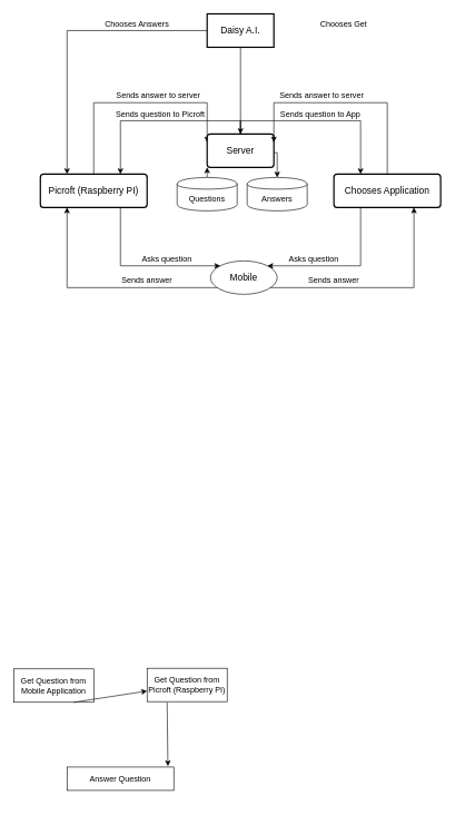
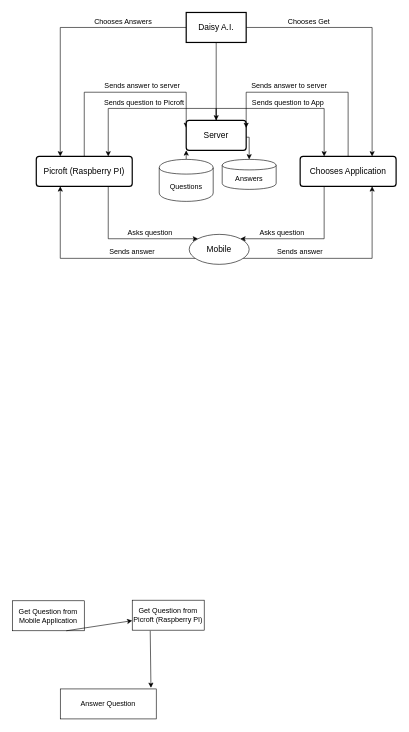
  <mxCell id="0" />
  <mxCell id="1" parent="0" />
  <mxCell id="2" value="" style="edgeStyle=orthogonalEdgeStyle;rounded=0;orthogonalLoop=1;jettySize=auto;html=1;entryX=0.75;entryY=1;entryDx=0;entryDy=0;" edge="1" parent="1" source="4" target="26"><mxGeometry relative="1" as="geometry"><mxPoint x="495" y="415" as="targetPoint" /><Array as="points"><mxPoint x="620" y="430" /></Array></mxGeometry></mxCell>
  <mxCell id="3" value="" style="edgeStyle=orthogonalEdgeStyle;rounded=0;orthogonalLoop=1;jettySize=auto;html=1;entryX=0.25;entryY=1;entryDx=0;entryDy=0;" edge="1" parent="1" source="4" target="7"><mxGeometry relative="1" as="geometry"><mxPoint x="235" y="415" as="targetPoint" /><Array as="points"><mxPoint x="100" y="430" /></Array></mxGeometry></mxCell>
  <mxCell id="4" value="&lt;font style=&quot;font-size: 14px&quot;&gt;Mobile&lt;/font&gt;" style="ellipse;whiteSpace=wrap;html=1;" vertex="1" parent="1"><mxGeometry x="315" y="390" width="100" height="50" as="geometry" /></mxCell>
  <mxCell id="5" value="" style="edgeStyle=orthogonalEdgeStyle;rounded=0;orthogonalLoop=1;jettySize=auto;html=1;entryX=0;entryY=0;entryDx=0;entryDy=0;" edge="1" parent="1" source="7" target="4"><mxGeometry relative="1" as="geometry"><mxPoint x="140" y="390" as="targetPoint" /><Array as="points"><mxPoint x="180" y="397" /></Array></mxGeometry></mxCell>
  <mxCell id="6" value="" style="edgeStyle=orthogonalEdgeStyle;rounded=0;orthogonalLoop=1;jettySize=auto;html=1;entryX=0;entryY=0.25;entryDx=0;entryDy=0;" edge="1" parent="1" source="7" target="11"><mxGeometry relative="1" as="geometry"><mxPoint x="140" y="180" as="targetPoint" /><Array as="points"><mxPoint x="140" y="153" /></Array></mxGeometry></mxCell>
  <mxCell id="7" value="Picroft (Raspberry PI)" style="strokeWidth=2;rounded=1;arcSize=10;whiteSpace=wrap;html=1;align=center;fontSize=14;" vertex="1" parent="1"><mxGeometry x="60" y="260" width="160" height="50" as="geometry" /></mxCell>
  <mxCell id="8" value="" style="edgeStyle=orthogonalEdgeStyle;rounded=0;orthogonalLoop=1;jettySize=auto;html=1;entryX=0.75;entryY=0;entryDx=0;entryDy=0;" edge="1" parent="1" source="11" target="7"><mxGeometry relative="1" as="geometry"><mxPoint x="230" y="165" as="targetPoint" /><Array as="points"><mxPoint x="180" y="180" /></Array></mxGeometry></mxCell>
  <mxCell id="9" value="" style="edgeStyle=orthogonalEdgeStyle;rounded=0;orthogonalLoop=1;jettySize=auto;html=1;entryX=0.25;entryY=0;entryDx=0;entryDy=0;" edge="1" parent="1" source="11" target="26"><mxGeometry relative="1" as="geometry"><mxPoint x="490" y="165" as="targetPoint" /><Array as="points"><mxPoint x="540" y="180" /></Array></mxGeometry></mxCell>
  <mxCell id="10" value="" style="edgeStyle=orthogonalEdgeStyle;rounded=0;orthogonalLoop=1;jettySize=auto;html=1;entryX=0.5;entryY=0;entryDx=0;entryDy=0;" edge="1" parent="1" source="11" target="18"><mxGeometry relative="1" as="geometry"><mxPoint x="360" y="270" as="targetPoint" /><Array as="points"><mxPoint x="390" y="228" /><mxPoint x="415" y="228" /></Array></mxGeometry></mxCell>
  <mxCell id="11" value="Server" style="strokeWidth=2;rounded=1;arcSize=10;whiteSpace=wrap;html=1;align=center;fontSize=14;" vertex="1" parent="1"><mxGeometry x="310" y="200" width="100" height="50" as="geometry" /></mxCell>
  <mxCell id="12" value="" style="edgeStyle=orthogonalEdgeStyle;rounded=0;orthogonalLoop=1;jettySize=auto;html=1;" edge="1" parent="1" source="15" target="11"><mxGeometry relative="1" as="geometry" /></mxCell>
  <mxCell id="13" value="" style="edgeStyle=orthogonalEdgeStyle;rounded=0;orthogonalLoop=1;jettySize=auto;html=1;" edge="1" parent="1" source="15"><mxGeometry relative="1" as="geometry"><mxPoint x="100" y="260" as="targetPoint" /><Array as="points"><mxPoint x="100" y="45" /><mxPoint x="100" y="260" /></Array></mxGeometry></mxCell>
+ <mxCell id="14" value="" style="edgeStyle=orthogonalEdgeStyle;rounded=0;orthogonalLoop=1;jettySize=auto;html=1;entryX=0.75;entryY=0;entryDx=0;entryDy=0;" edge="1" parent="1" source="15" target="26"><mxGeometry relative="1" as="geometry"><mxPoint x="490" y="45" as="targetPoint" /><Array as="points"><mxPoint x="620" y="45" /></Array></mxGeometry></mxCell>
  <mxCell id="15" value="Daisy A.I." style="strokeWidth=2;whiteSpace=wrap;html=1;align=center;fontSize=14;" vertex="1" parent="1"><mxGeometry x="310" y="20" width="100" height="50" as="geometry" /></mxCell>
  <mxCell id="16" value="" style="edgeStyle=orthogonalEdgeStyle;rounded=0;orthogonalLoop=1;jettySize=auto;html=1;" edge="1" parent="1" source="17" target="11"><mxGeometry relative="1" as="geometry"><Array as="points"><mxPoint x="310" y="228" /><mxPoint x="330" y="228" /></Array></mxGeometry></mxCell>
- <mxCell id="17" value="Questions" style="shape=cylinder;whiteSpace=wrap;html=1;boundedLbl=1;backgroundOutline=1;" vertex="1" parent="1"><mxGeometry x="265" y="265" width="90" height="50" as="geometry" /></mxCell>
+ <mxCell id="17" value="Questions" style="shape=cylinder;whiteSpace=wrap;html=1;boundedLbl=1;backgroundOutline=1;" vertex="1" parent="1"><mxGeometry x="265" y="265" width="90" height="70" as="geometry" /></mxCell>
  <mxCell id="18" value="Answers" style="shape=cylinder;whiteSpace=wrap;html=1;boundedLbl=1;backgroundOutline=1;" vertex="1" parent="1"><mxGeometry x="370" y="265" width="90" height="50" as="geometry" /></mxCell>
  <mxCell id="19" value="Get Question from Mobile Application" style="rounded=0;whiteSpace=wrap;html=1;" vertex="1" parent="1"><mxGeometry x="20" y="1001" width="120" height="50" as="geometry" /></mxCell>
  <mxCell id="20" value="Get Question from Picroft (Raspberry PI)" style="rounded=0;whiteSpace=wrap;html=1;" vertex="1" parent="1"><mxGeometry x="220" y="1000" width="120" height="50" as="geometry" /></mxCell>
- <mxCell id="21" value="Answer Question" style="rounded=0;whiteSpace=wrap;html=1;" vertex="1" parent="1"><mxGeometry x="100" y="1148" width="160" height="35" as="geometry" /></mxCell>
+ <mxCell id="21" value="Answer Question" style="rounded=0;whiteSpace=wrap;html=1;" vertex="1" parent="1"><mxGeometry x="100" y="1148" width="160" height="50" as="geometry" /></mxCell>
  <mxCell id="22" value="" style="endArrow=classic;html=1;exitX=0.75;exitY=1;exitDx=0;exitDy=0;" edge="1" parent="1" source="19" target="20"><mxGeometry width="50" height="50" relative="1" as="geometry"><mxPoint x="130" y="1052" as="sourcePoint" /><mxPoint x="131" y="1149" as="targetPoint" /></mxGeometry></mxCell>
  <mxCell id="23" value="" style="endArrow=classic;html=1;entryX=0.945;entryY=-0.038;entryDx=0;entryDy=0;entryPerimeter=0;" edge="1" parent="1" target="21"><mxGeometry width="50" height="50" relative="1" as="geometry"><mxPoint x="250" y="1051" as="sourcePoint" /><mxPoint x="250" y="1140" as="targetPoint" /></mxGeometry></mxCell>
  <mxCell id="24" value="" style="edgeStyle=orthogonalEdgeStyle;rounded=0;orthogonalLoop=1;jettySize=auto;html=1;entryX=1;entryY=0;entryDx=0;entryDy=0;" edge="1" parent="1" source="26" target="4"><mxGeometry relative="1" as="geometry"><mxPoint x="580" y="390" as="targetPoint" /><Array as="points"><mxPoint x="540" y="397" /></Array></mxGeometry></mxCell>
  <mxCell id="25" value="" style="edgeStyle=orthogonalEdgeStyle;rounded=0;orthogonalLoop=1;jettySize=auto;html=1;entryX=1;entryY=0.25;entryDx=0;entryDy=0;" edge="1" parent="1" source="26" target="11"><mxGeometry relative="1" as="geometry"><mxPoint x="580" y="180" as="targetPoint" /><Array as="points"><mxPoint x="580" y="153" /></Array></mxGeometry></mxCell>
  <mxCell id="26" value="Chooses Application" style="strokeWidth=2;rounded=1;arcSize=10;whiteSpace=wrap;html=1;align=center;fontSize=14;" vertex="1" parent="1"><mxGeometry x="500" y="260" width="160" height="50" as="geometry" /></mxCell>
  <mxCell id="27" value="Chooses Answers" style="text;html=1;strokeColor=none;fillColor=none;align=center;verticalAlign=middle;whiteSpace=wrap;rounded=0;" vertex="1" parent="1"><mxGeometry x="140" y="25" width="130" height="20" as="geometry" /></mxCell>
  <mxCell id="28" value="Chooses Get" style="text;html=1;strokeColor=none;fillColor=none;align=center;verticalAlign=middle;whiteSpace=wrap;rounded=0;" vertex="1" parent="1"><mxGeometry x="450" y="25" width="130" height="20" as="geometry" /></mxCell>
  <mxCell id="29" value="Sends question to Picroft" style="text;html=1;strokeColor=none;fillColor=none;align=center;verticalAlign=middle;whiteSpace=wrap;rounded=0;" vertex="1" parent="1"><mxGeometry x="170" y="160" width="140" height="20" as="geometry" /></mxCell>
  <mxCell id="30" value="Sends question to App" style="text;html=1;strokeColor=none;fillColor=none;align=center;verticalAlign=middle;whiteSpace=wrap;rounded=0;" vertex="1" parent="1"><mxGeometry x="410" y="161" width="140" height="20" as="geometry" /></mxCell>
  <mxCell id="31" value="Sends answer to server" style="text;html=1;strokeColor=none;fillColor=none;align=center;verticalAlign=middle;whiteSpace=wrap;rounded=0;" vertex="1" parent="1"><mxGeometry x="412" y="133" width="140" height="20" as="geometry" /></mxCell>
  <mxCell id="32" value="Sends answer to server" style="text;html=1;strokeColor=none;fillColor=none;align=center;verticalAlign=middle;whiteSpace=wrap;rounded=0;" vertex="1" parent="1"><mxGeometry x="167" y="133" width="140" height="20" as="geometry" /></mxCell>
  <mxCell id="33" value="Asks question" style="text;html=1;strokeColor=none;fillColor=none;align=center;verticalAlign=middle;whiteSpace=wrap;rounded=0;" vertex="1" parent="1"><mxGeometry x="180" y="377" width="140" height="20" as="geometry" /></mxCell>
  <mxCell id="34" value="Asks question" style="text;html=1;strokeColor=none;fillColor=none;align=center;verticalAlign=middle;whiteSpace=wrap;rounded=0;" vertex="1" parent="1"><mxGeometry x="400" y="377" width="140" height="20" as="geometry" /></mxCell>
  <mxCell id="35" value="Sends answer" style="text;html=1;strokeColor=none;fillColor=none;align=center;verticalAlign=middle;whiteSpace=wrap;rounded=0;" vertex="1" parent="1"><mxGeometry x="150" y="410" width="140" height="20" as="geometry" /></mxCell>
  <mxCell id="36" value="Sends answer" style="text;html=1;strokeColor=none;fillColor=none;align=center;verticalAlign=middle;whiteSpace=wrap;rounded=0;" vertex="1" parent="1"><mxGeometry x="430" y="410" width="140" height="20" as="geometry" /></mxCell>
